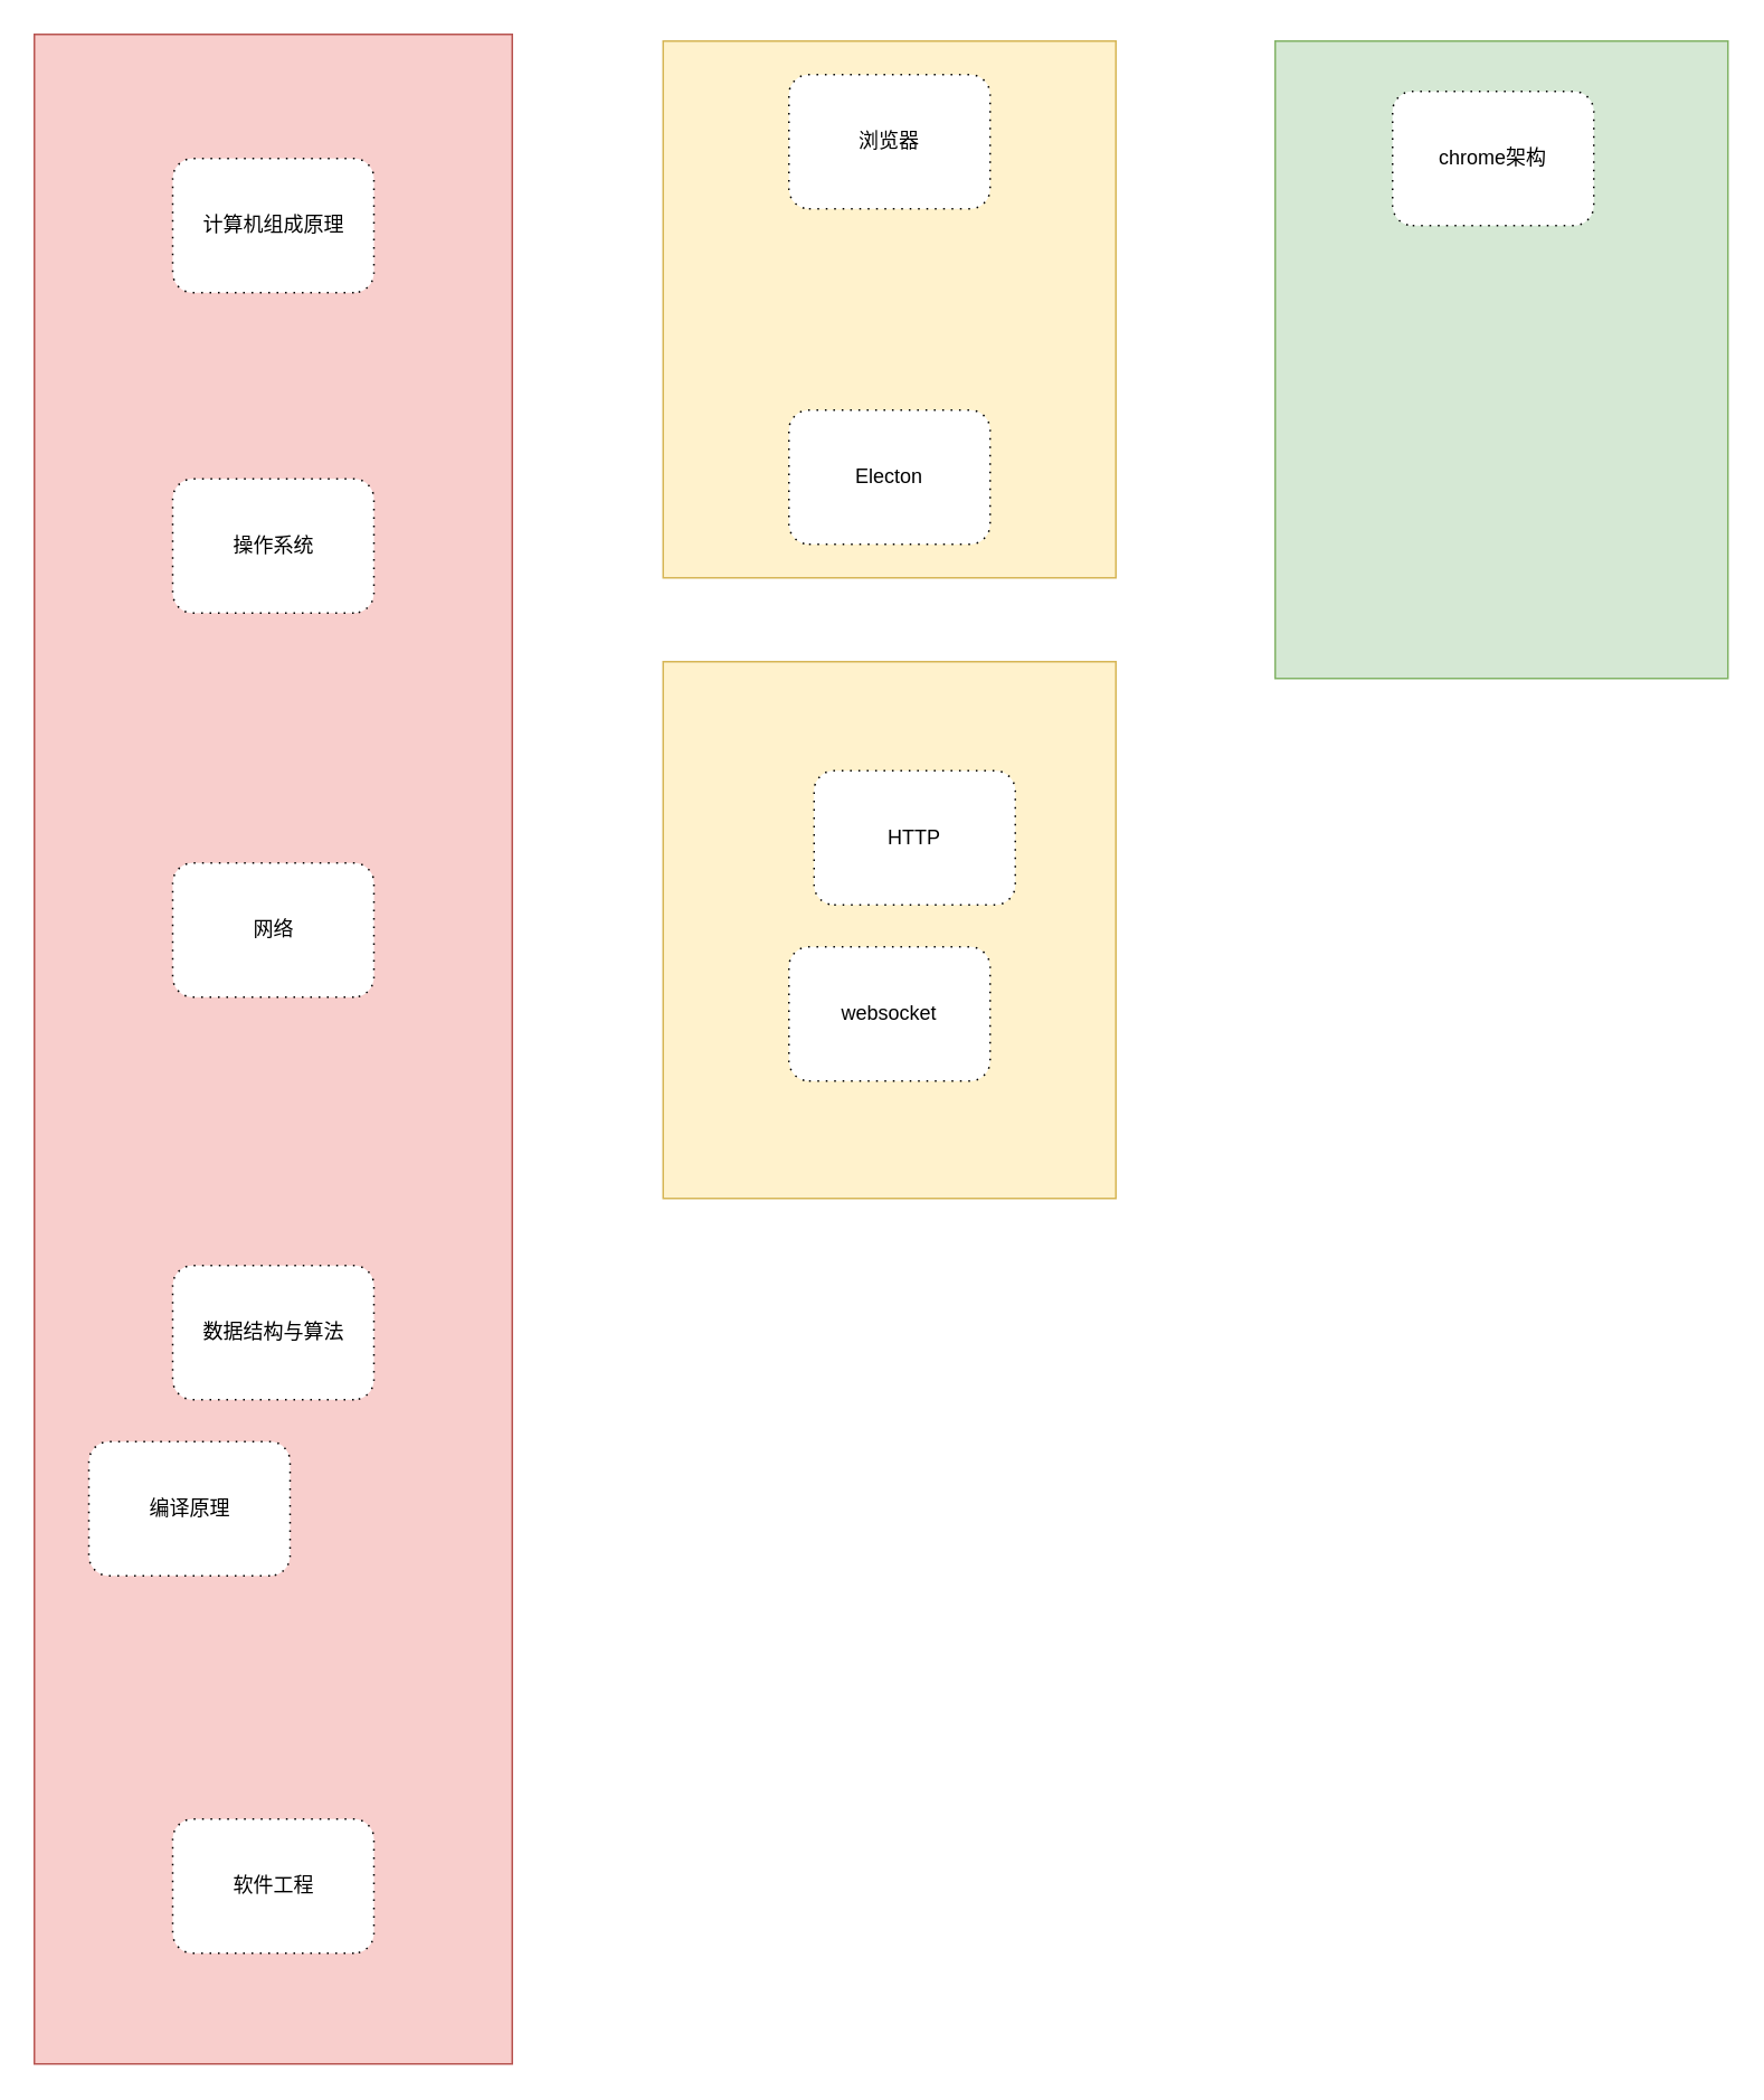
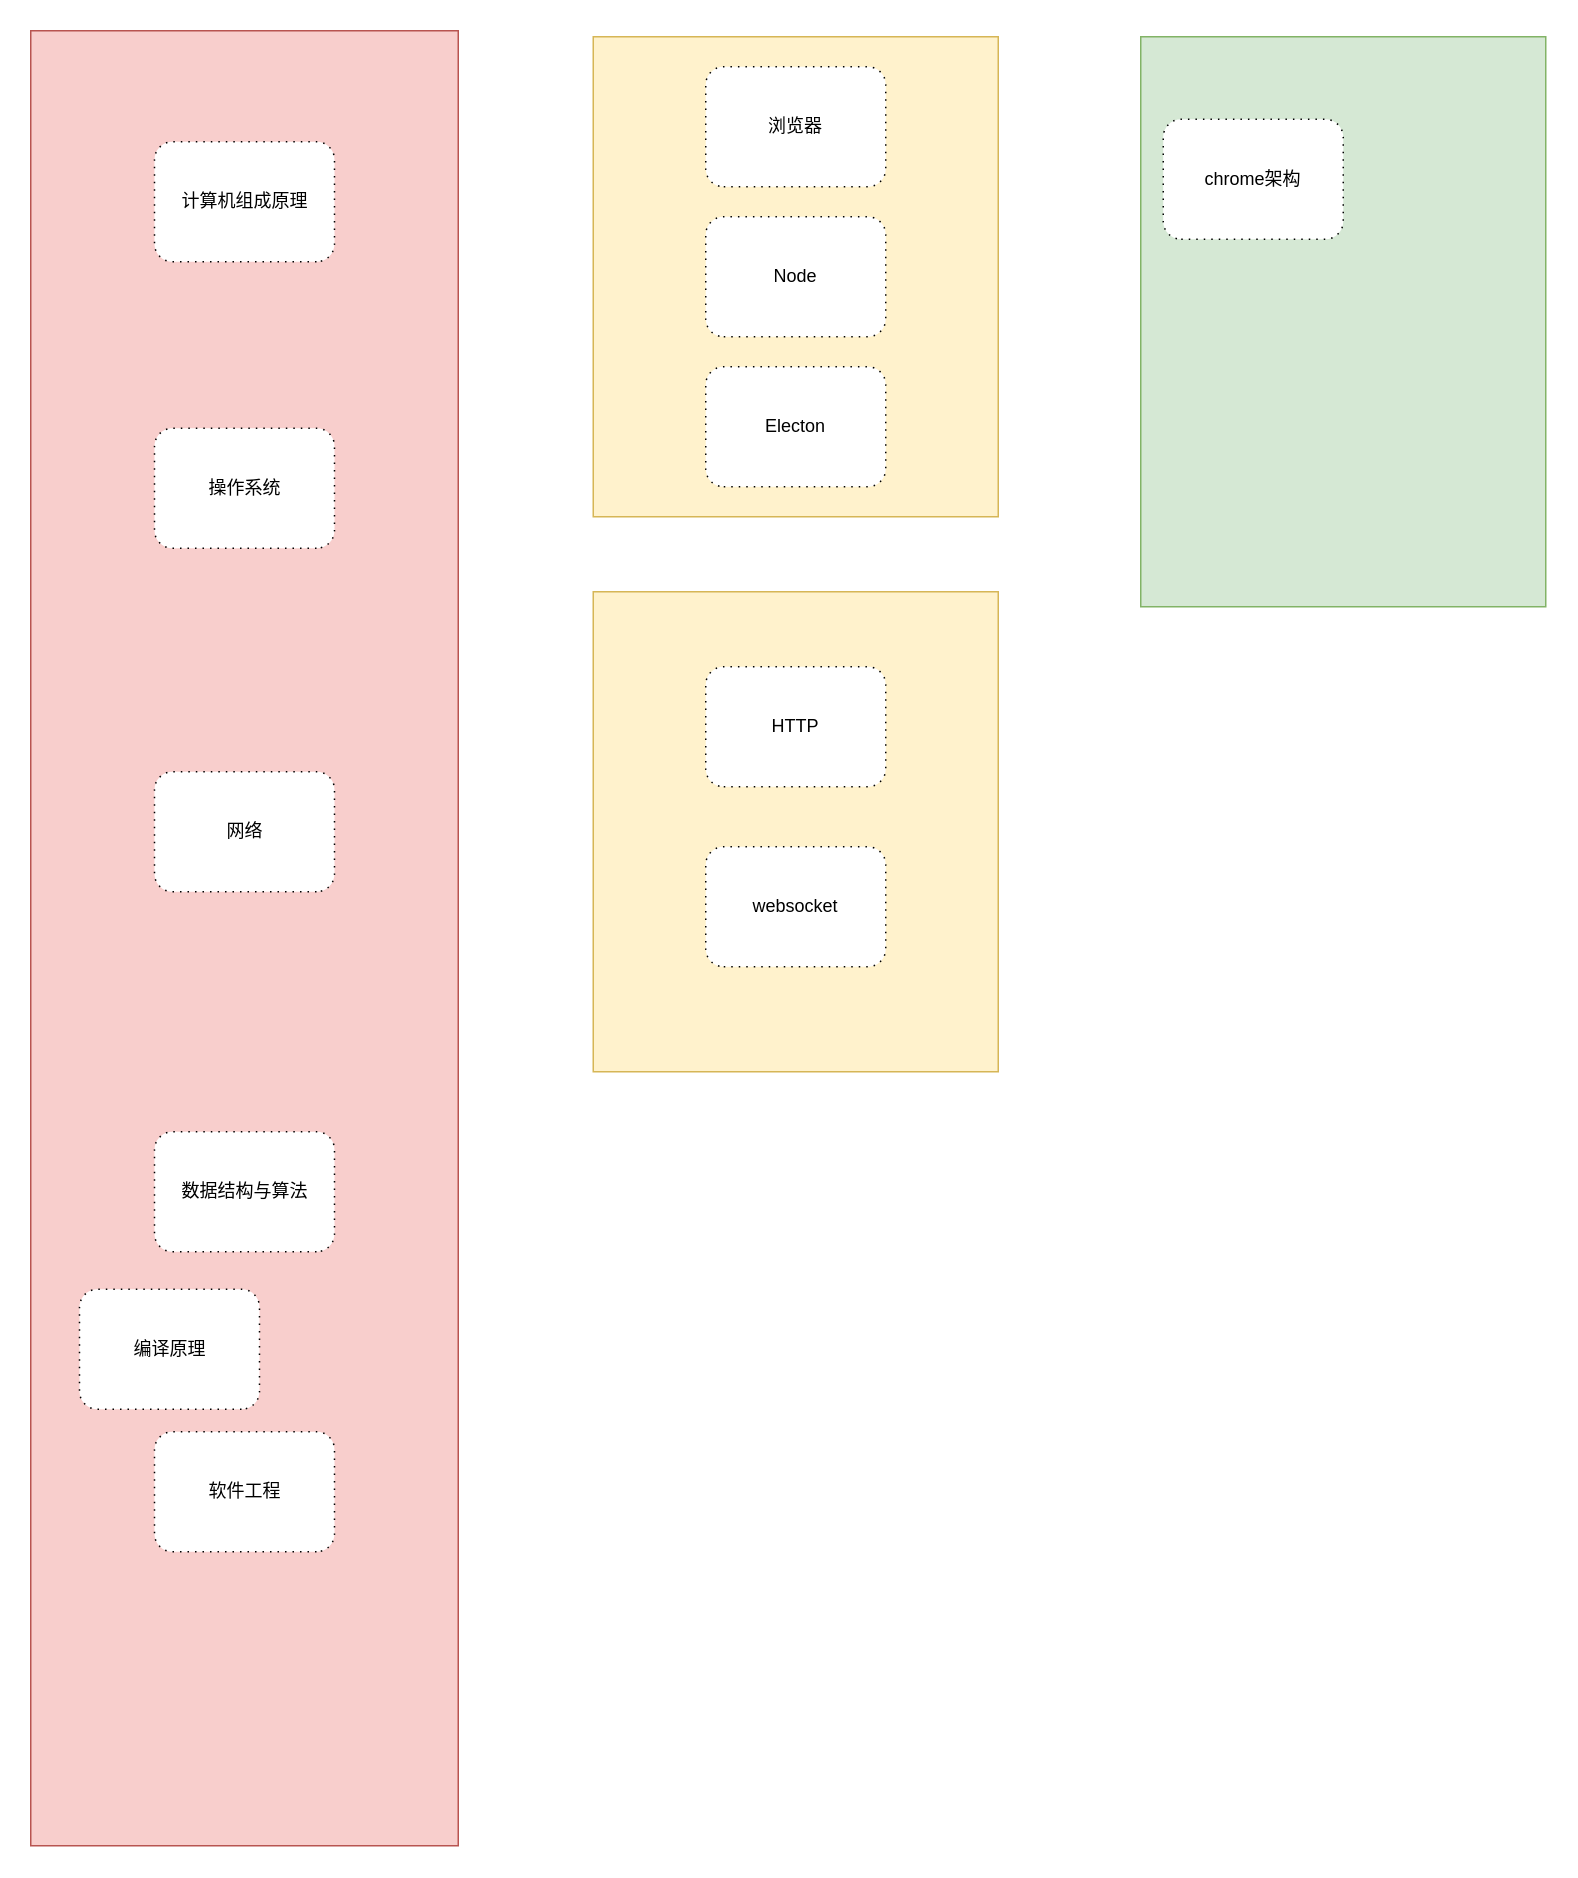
  <mxCell id="0" />
  <mxCell id="1" parent="0" />
  <mxCell id="2" value="" style="rounded=0;whiteSpace=wrap;html=1;fillColor=#f8cecc;strokeColor=#b85450;" parent="1" vertex="1"><mxGeometry x="20" y="20" width="285" height="1210" as="geometry" /></mxCell>
  <mxCell id="3" value="" style="group" parent="1" vertex="1" connectable="0"><mxGeometry x="470" y="304" width="220" height="700" as="geometry" /></mxCell>
  <mxCell id="4" value="" style="rounded=0;whiteSpace=wrap;html=1;fillColor=#fff2cc;strokeColor=#d6b656;" parent="3" vertex="1"><mxGeometry x="-75" y="90" width="270" height="320" as="geometry" /></mxCell>
- <mxCell id="5" value="HTTP" style="shape=ext;rounded=1;html=1;whiteSpace=wrap;dashed=1;dashPattern=1 4;flipV=1;" parent="3" vertex="1"><mxGeometry x="15" y="155" width="120" height="80" as="geometry" /></mxCell>
+ <mxCell id="5" value="HTTP" style="shape=ext;rounded=1;html=1;whiteSpace=wrap;dashed=1;dashPattern=1 4;flipV=1;" parent="3" vertex="1"><mxGeometry y="140" width="120" height="80" as="geometry" /></mxCell>
  <mxCell id="6" value="websocket" style="shape=ext;rounded=1;html=1;whiteSpace=wrap;dashed=1;dashPattern=1 4;flipV=1;" parent="3" vertex="1"><mxGeometry y="260" width="120" height="80" as="geometry" /></mxCell>
  <mxCell id="7" value="" style="rounded=0;whiteSpace=wrap;html=1;fillColor=#d5e8d4;strokeColor=#82b366;" parent="1" vertex="1"><mxGeometry x="760" y="24" width="270" height="380" as="geometry" /></mxCell>
  <mxCell id="8" value="编译原理" style="shape=ext;rounded=1;html=1;whiteSpace=wrap;dashed=1;dashPattern=1 4;flipV=1;flipH=1;" parent="1" vertex="1"><mxGeometry x="52.5" y="859" width="120" height="80" as="geometry" /></mxCell>
  <mxCell id="9" value="网络" style="shape=ext;rounded=1;html=1;whiteSpace=wrap;dashed=1;dashPattern=1 4;flipV=1;flipH=1;" parent="1" vertex="1"><mxGeometry x="102.5" y="514" width="120" height="80" as="geometry" /></mxCell>
  <mxCell id="10" value="计算机组成原理" style="shape=ext;rounded=1;html=1;whiteSpace=wrap;dashed=1;dashPattern=1 4;flipV=1;flipH=1;" parent="1" vertex="1"><mxGeometry x="102.5" y="94" width="120" height="80" as="geometry" /></mxCell>
  <mxCell id="11" value="操作系统" style="shape=ext;rounded=1;html=1;whiteSpace=wrap;dashed=1;dashPattern=1 4;flipV=1;flipH=1;" parent="1" vertex="1"><mxGeometry x="102.5" y="285" width="120" height="80" as="geometry" /></mxCell>
  <mxCell id="12" value="数据结构与算法" style="shape=ext;rounded=1;html=1;whiteSpace=wrap;dashed=1;dashPattern=1 4;flipV=1;flipH=1;" parent="1" vertex="1"><mxGeometry x="102.5" y="754" width="120" height="80" as="geometry" /></mxCell>
- <mxCell id="13" value="软件工程" style="shape=ext;rounded=1;html=1;whiteSpace=wrap;dashed=1;dashPattern=1 4;flipV=1;flipH=1;" parent="1" vertex="1"><mxGeometry x="102.5" y="1084" width="120" height="80" as="geometry" /></mxCell>
+ <mxCell id="13" value="软件工程" style="shape=ext;rounded=1;html=1;whiteSpace=wrap;dashed=1;dashPattern=1 4;flipV=1;flipH=1;" parent="1" vertex="1"><mxGeometry x="102.5" y="954" width="120" height="80" as="geometry" /></mxCell>
  <mxCell id="14" value="" style="rounded=0;whiteSpace=wrap;html=1;fillColor=#fff2cc;strokeColor=#d6b656;" parent="1" vertex="1"><mxGeometry x="395" y="24" width="270" height="320" as="geometry" /></mxCell>
  <mxCell id="15" value="浏览器" style="shape=ext;rounded=1;html=1;whiteSpace=wrap;dashed=1;dashPattern=1 4;flipV=1;" parent="1" vertex="1"><mxGeometry x="470" y="44" width="120" height="80" as="geometry" /></mxCell>
+ <mxCell id="16" value="Node" style="shape=ext;rounded=1;html=1;whiteSpace=wrap;dashed=1;dashPattern=1 4;flipV=1;" parent="1" vertex="1"><mxGeometry x="470" y="144" width="120" height="80" as="geometry" /></mxCell>
  <mxCell id="17" value="Electon" style="shape=ext;rounded=1;html=1;whiteSpace=wrap;dashed=1;dashPattern=1 4;flipV=1;" vertex="1" parent="1"><mxGeometry x="470" y="244" width="120" height="80" as="geometry" /></mxCell>
- <mxCell id="18" value="chrome架构" style="shape=ext;rounded=1;html=1;whiteSpace=wrap;dashed=1;dashPattern=1 4;flipV=1;" vertex="1" parent="1"><mxGeometry x="830" y="54" width="120" height="80" as="geometry" /></mxCell>
+ <mxCell id="18" value="chrome架构" style="shape=ext;rounded=1;html=1;whiteSpace=wrap;dashed=1;dashPattern=1 4;flipV=1;" vertex="1" parent="1"><mxGeometry x="775" y="79" width="120" height="80" as="geometry" /></mxCell>
